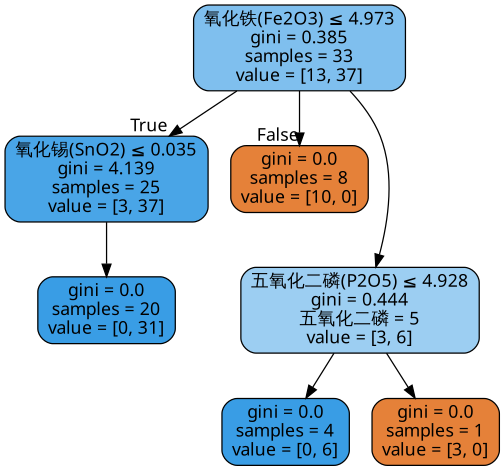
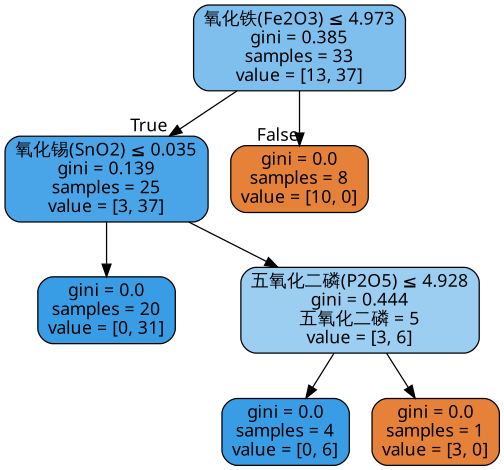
  digraph {
    node [color=black fillcolor="#e58139" fontname=DengXian shape=box style="filled, rounded"]
    edge [fontname=DengXian]
    n1 [fillcolor="#7fbfee" label=<氧化铁(Fe2O3) &le; 4.973<br/>gini = 0.385<br/>samples = 33<br/>value = [13, 37]>]
-   n2 [fillcolor="#49a5e7" label=<氧化锡(SnO2) &le; 0.035<br/>gini = 4.139<br/>samples = 25<br/>value = [3, 37]>]
+   n2 [fillcolor="#49a5e7" label=<氧化锡(SnO2) &le; 0.035<br/>gini = 0.139<br/>samples = 25<br/>value = [3, 37]>]
    n3 [label=<gini = 0.0<br/>samples = 8<br/>value = [10, 0]>]
    n4 [fillcolor="#9ccef2" label=<五氧化二磷(P2O5) &le; 4.928<br/>gini = 0.444<br/>五氧化二磷 = 5<br/>value = [3, 6]>]
    n5 [fillcolor="#399de5" label=<gini = 0.0<br/>samples = 20<br/>value = [0, 31]>]
    n6 [fillcolor="#399de5" label=<gini = 0.0<br/>samples = 4<br/>value = [0, 6]>]
    n7 [label=<gini = 0.0<br/>samples = 1<br/>value = [3, 0]>]
    n1 -> n2 [headlabel=True labelangle=45 labeldistance=2.5]
    n1 -> n3 [headlabel=False labelangle=-45 labeldistance=2.5]
-   n1 -> n4
+   n2 -> n4
    n2 -> n5
    n4 -> n6
    n4 -> n7
  }
